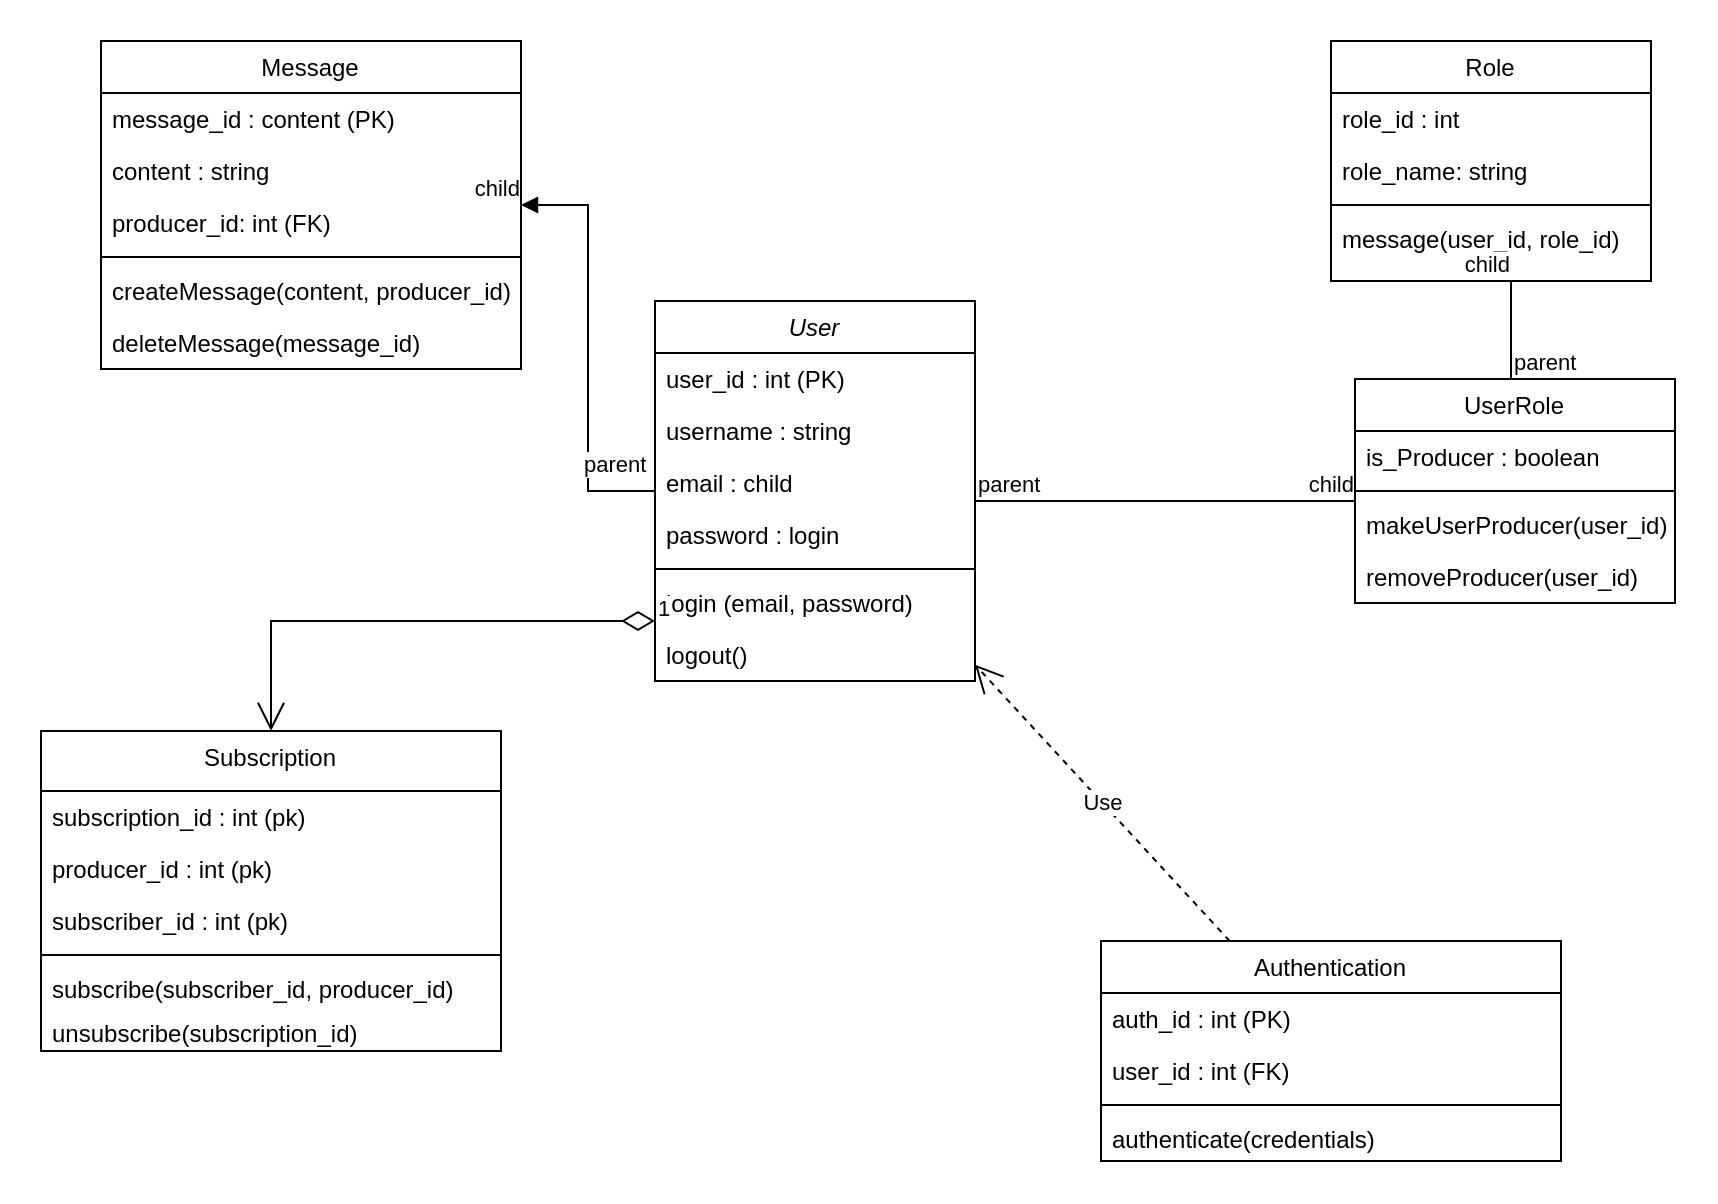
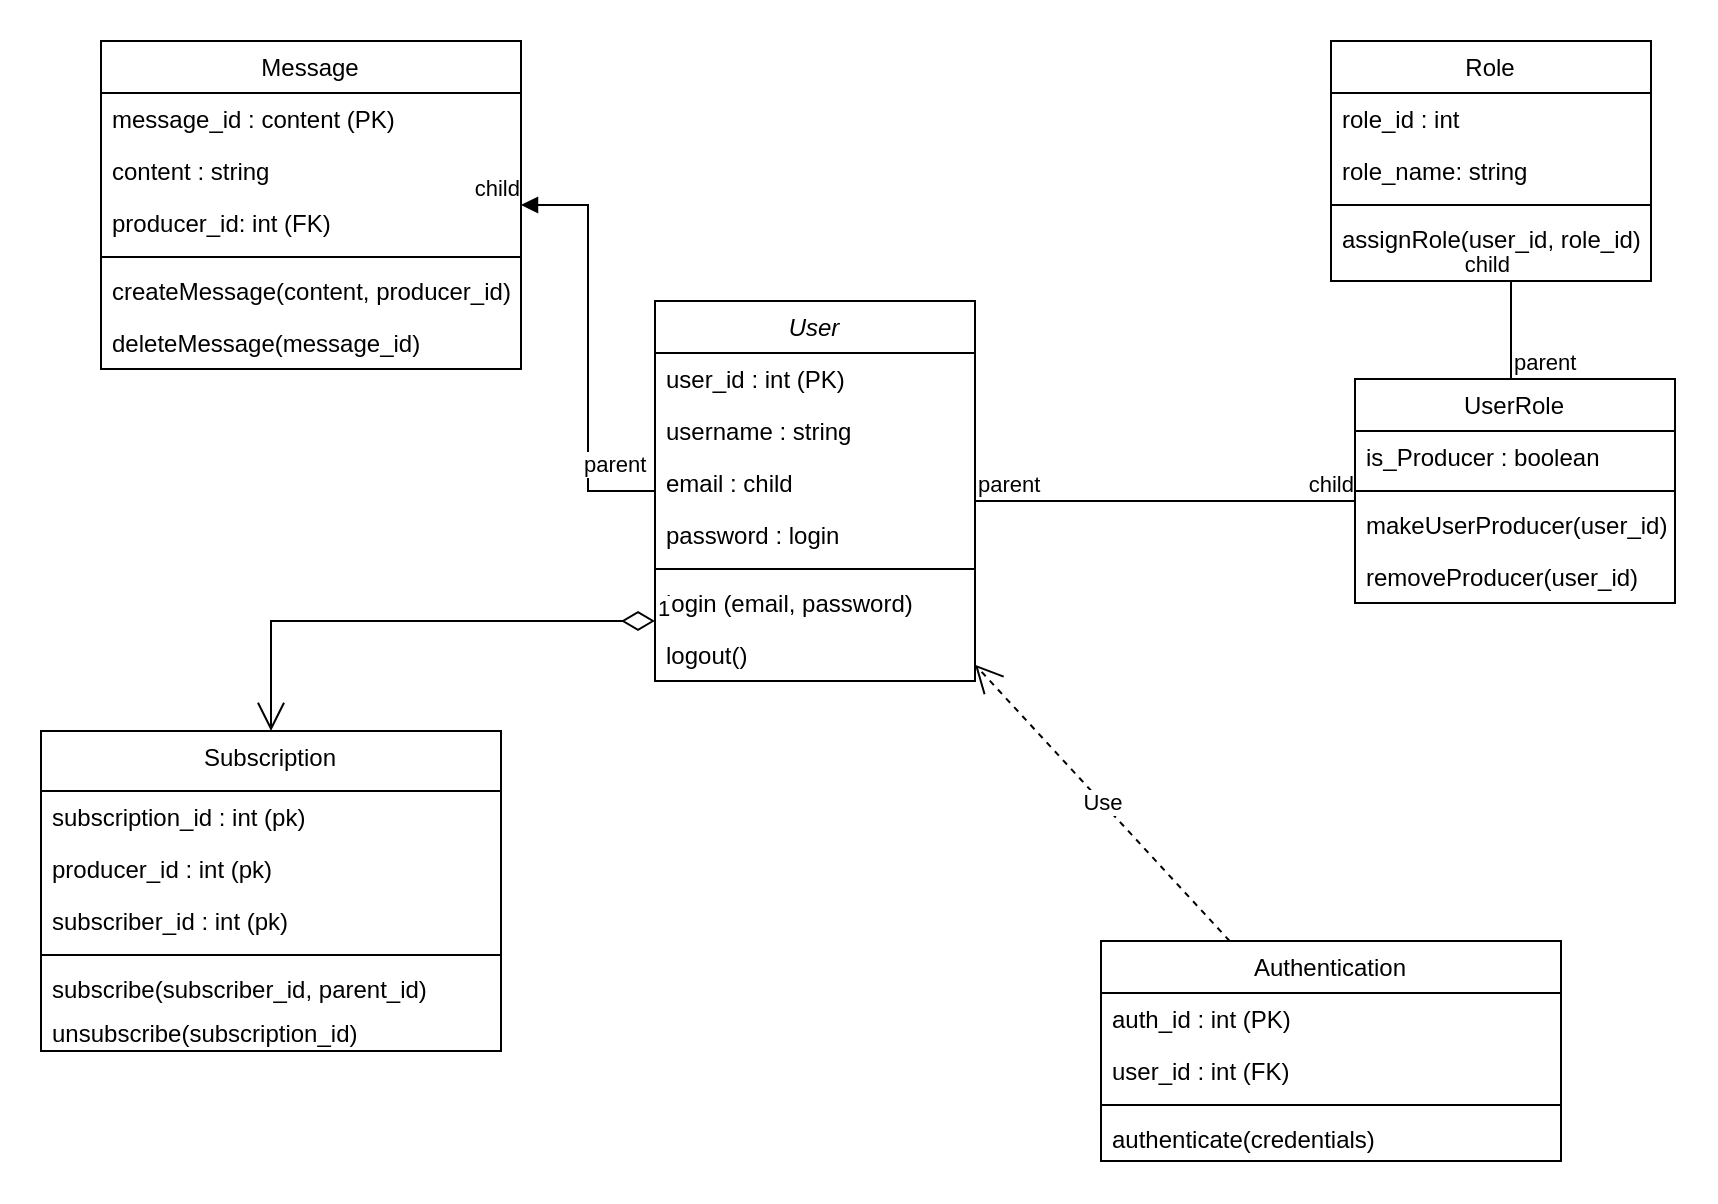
  <mxCell id="0" />
  <mxCell id="1" parent="0" />
  <mxCell id="2" value="User" style="swimlane;fontStyle=2;align=center;verticalAlign=top;childLayout=stackLayout;horizontal=1;startSize=26;horizontalStack=0;resizeParent=1;resizeLast=0;collapsible=1;marginBottom=0;rounded=0;shadow=0;strokeWidth=1;" parent="1" vertex="1"><mxGeometry x="327" y="150" width="160" height="190" as="geometry"><mxRectangle x="230" y="140" width="160" height="26" as="alternateBounds" /></mxGeometry></mxCell>
  <mxCell id="3" value="user_id : int (PK)" style="text;align=left;verticalAlign=top;spacingLeft=4;spacingRight=4;overflow=hidden;rotatable=0;points=[[0,0.5],[1,0.5]];portConstraint=eastwest;" parent="2" vertex="1"><mxGeometry y="26" width="160" height="26" as="geometry" /></mxCell>
  <mxCell id="4" value="username : string" style="text;align=left;verticalAlign=top;spacingLeft=4;spacingRight=4;overflow=hidden;rotatable=0;points=[[0,0.5],[1,0.5]];portConstraint=eastwest;rounded=0;shadow=0;html=0;" parent="2" vertex="1"><mxGeometry y="52" width="160" height="26" as="geometry" /></mxCell>
  <mxCell id="5" value="email : child" style="text;align=left;verticalAlign=top;spacingLeft=4;spacingRight=4;overflow=hidden;rotatable=0;points=[[0,0.5],[1,0.5]];portConstraint=eastwest;rounded=0;shadow=0;html=0;" parent="2" vertex="1"><mxGeometry y="78" width="160" height="26" as="geometry" /></mxCell>
  <mxCell id="6" value="password : login" style="text;align=left;verticalAlign=top;spacingLeft=4;spacingRight=4;overflow=hidden;rotatable=0;points=[[0,0.5],[1,0.5]];portConstraint=eastwest;rounded=0;shadow=0;html=0;" vertex="1" parent="2"><mxGeometry y="104" width="160" height="26" as="geometry" /></mxCell>
  <mxCell id="7" value="" style="line;html=1;strokeWidth=1;align=left;verticalAlign=middle;spacingTop=-1;spacingLeft=3;spacingRight=3;rotatable=0;labelPosition=right;points=[];portConstraint=eastwest;" parent="2" vertex="1"><mxGeometry y="130" width="160" height="8" as="geometry" /></mxCell>
  <mxCell id="8" value="login (email, password)" style="text;align=left;verticalAlign=top;spacingLeft=4;spacingRight=4;overflow=hidden;rotatable=0;points=[[0,0.5],[1,0.5]];portConstraint=eastwest;" parent="2" vertex="1"><mxGeometry y="138" width="160" height="26" as="geometry" /></mxCell>
  <mxCell id="9" value="logout()" style="text;align=left;verticalAlign=top;spacingLeft=4;spacingRight=4;overflow=hidden;rotatable=0;points=[[0,0.5],[1,0.5]];portConstraint=eastwest;" vertex="1" parent="2"><mxGeometry y="164" width="160" height="26" as="geometry" /></mxCell>
  <mxCell id="10" value="Message" style="swimlane;fontStyle=0;align=center;verticalAlign=top;childLayout=stackLayout;horizontal=1;startSize=26;horizontalStack=0;resizeParent=1;resizeLast=0;collapsible=1;marginBottom=0;rounded=0;shadow=0;strokeWidth=1;" parent="1" vertex="1"><mxGeometry x="50" y="20" width="210" height="164" as="geometry"><mxRectangle x="550" y="140" width="160" height="26" as="alternateBounds" /></mxGeometry></mxCell>
  <mxCell id="11" value="message_id : content (PK)   " style="text;align=left;verticalAlign=top;spacingLeft=4;spacingRight=4;overflow=hidden;rotatable=0;points=[[0,0.5],[1,0.5]];portConstraint=eastwest;" parent="10" vertex="1"><mxGeometry y="26" width="210" height="26" as="geometry" /></mxCell>
  <mxCell id="12" value="content : string    " style="text;align=left;verticalAlign=top;spacingLeft=4;spacingRight=4;overflow=hidden;rotatable=0;points=[[0,0.5],[1,0.5]];portConstraint=eastwest;" vertex="1" parent="10"><mxGeometry y="52" width="210" height="26" as="geometry" /></mxCell>
  <mxCell id="13" value="producer_id: int (FK)" style="text;align=left;verticalAlign=top;spacingLeft=4;spacingRight=4;overflow=hidden;rotatable=0;points=[[0,0.5],[1,0.5]];portConstraint=eastwest;" vertex="1" parent="10"><mxGeometry y="78" width="210" height="26" as="geometry" /></mxCell>
  <mxCell id="14" value="" style="line;html=1;strokeWidth=1;align=left;verticalAlign=middle;spacingTop=-1;spacingLeft=3;spacingRight=3;rotatable=0;labelPosition=right;points=[];portConstraint=eastwest;" parent="10" vertex="1"><mxGeometry y="104" width="210" height="8" as="geometry" /></mxCell>
  <mxCell id="15" value="createMessage(content, producer_id)" style="text;align=left;verticalAlign=top;spacingLeft=4;spacingRight=4;overflow=hidden;rotatable=0;points=[[0,0.5],[1,0.5]];portConstraint=eastwest;" parent="10" vertex="1"><mxGeometry y="112" width="210" height="26" as="geometry" /></mxCell>
  <mxCell id="16" value="deleteMessage(message_id)" style="text;align=left;verticalAlign=top;spacingLeft=4;spacingRight=4;overflow=hidden;rotatable=0;points=[[0,0.5],[1,0.5]];portConstraint=eastwest;" vertex="1" parent="10"><mxGeometry y="138" width="210" height="26" as="geometry" /></mxCell>
  <mxCell id="17" value="UserRole" style="swimlane;fontStyle=0;align=center;verticalAlign=top;childLayout=stackLayout;horizontal=1;startSize=26;horizontalStack=0;resizeParent=1;resizeLast=0;collapsible=1;marginBottom=0;rounded=0;shadow=0;strokeWidth=1;" vertex="1" parent="1"><mxGeometry x="677" y="189" width="160" height="112" as="geometry"><mxRectangle x="550" y="140" width="160" height="26" as="alternateBounds" /></mxGeometry></mxCell>
  <mxCell id="18" value="is_Producer : boolean" style="text;align=left;verticalAlign=top;spacingLeft=4;spacingRight=4;overflow=hidden;rotatable=0;points=[[0,0.5],[1,0.5]];portConstraint=eastwest;" vertex="1" parent="17"><mxGeometry y="26" width="160" height="26" as="geometry" /></mxCell>
  <mxCell id="19" value="" style="line;html=1;strokeWidth=1;align=left;verticalAlign=middle;spacingTop=-1;spacingLeft=3;spacingRight=3;rotatable=0;labelPosition=right;points=[];portConstraint=eastwest;" vertex="1" parent="17"><mxGeometry y="52" width="160" height="8" as="geometry" /></mxCell>
  <mxCell id="20" value="makeUserProducer(user_id)" style="text;align=left;verticalAlign=top;spacingLeft=4;spacingRight=4;overflow=hidden;rotatable=0;points=[[0,0.5],[1,0.5]];portConstraint=eastwest;" vertex="1" parent="17"><mxGeometry y="60" width="160" height="26" as="geometry" /></mxCell>
  <mxCell id="21" value="removeProducer(user_id)" style="text;align=left;verticalAlign=top;spacingLeft=4;spacingRight=4;overflow=hidden;rotatable=0;points=[[0,0.5],[1,0.5]];portConstraint=eastwest;" vertex="1" parent="17"><mxGeometry y="86" width="160" height="26" as="geometry" /></mxCell>
  <mxCell id="22" value="Role" style="swimlane;fontStyle=0;align=center;verticalAlign=top;childLayout=stackLayout;horizontal=1;startSize=26;horizontalStack=0;resizeParent=1;resizeLast=0;collapsible=1;marginBottom=0;rounded=0;shadow=0;strokeWidth=1;" vertex="1" parent="1"><mxGeometry x="665" y="20" width="160" height="120" as="geometry"><mxRectangle x="550" y="140" width="160" height="26" as="alternateBounds" /></mxGeometry></mxCell>
  <mxCell id="23" value="role_id : int " style="text;align=left;verticalAlign=top;spacingLeft=4;spacingRight=4;overflow=hidden;rotatable=0;points=[[0,0.5],[1,0.5]];portConstraint=eastwest;" vertex="1" parent="22"><mxGeometry y="26" width="160" height="26" as="geometry" /></mxCell>
  <mxCell id="24" value="role_name: string" style="text;align=left;verticalAlign=top;spacingLeft=4;spacingRight=4;overflow=hidden;rotatable=0;points=[[0,0.5],[1,0.5]];portConstraint=eastwest;" vertex="1" parent="22"><mxGeometry y="52" width="160" height="26" as="geometry" /></mxCell>
  <mxCell id="25" value="" style="line;html=1;strokeWidth=1;align=left;verticalAlign=middle;spacingTop=-1;spacingLeft=3;spacingRight=3;rotatable=0;labelPosition=right;points=[];portConstraint=eastwest;" vertex="1" parent="22"><mxGeometry y="78" width="160" height="8" as="geometry" /></mxCell>
- <mxCell id="26" value="message(user_id, role_id)" style="text;align=left;verticalAlign=top;spacingLeft=4;spacingRight=4;overflow=hidden;rotatable=0;points=[[0,0.5],[1,0.5]];portConstraint=eastwest;" vertex="1" parent="22"><mxGeometry y="86" width="160" height="26" as="geometry" /></mxCell>
+ <mxCell id="26" value="assignRole(user_id, role_id)" style="text;align=left;verticalAlign=top;spacingLeft=4;spacingRight=4;overflow=hidden;rotatable=0;points=[[0,0.5],[1,0.5]];portConstraint=eastwest;" vertex="1" parent="22"><mxGeometry y="86" width="160" height="26" as="geometry" /></mxCell>
  <mxCell id="27" value="Subscription" style="swimlane;fontStyle=0;align=center;verticalAlign=top;childLayout=stackLayout;horizontal=1;startSize=30;horizontalStack=0;resizeParent=1;resizeLast=0;collapsible=1;marginBottom=0;rounded=0;shadow=0;strokeWidth=1;" vertex="1" parent="1"><mxGeometry x="20" y="365" width="230" height="160" as="geometry"><mxRectangle x="550" y="140" width="160" height="26" as="alternateBounds" /></mxGeometry></mxCell>
  <mxCell id="28" value="subscription_id : int (pk)" style="text;align=left;verticalAlign=top;spacingLeft=4;spacingRight=4;overflow=hidden;rotatable=0;points=[[0,0.5],[1,0.5]];portConstraint=eastwest;" vertex="1" parent="27"><mxGeometry y="30" width="230" height="26" as="geometry" /></mxCell>
  <mxCell id="29" value="producer_id : int (pk)" style="text;align=left;verticalAlign=top;spacingLeft=4;spacingRight=4;overflow=hidden;rotatable=0;points=[[0,0.5],[1,0.5]];portConstraint=eastwest;" vertex="1" parent="27"><mxGeometry y="56" width="230" height="26" as="geometry" /></mxCell>
  <mxCell id="30" value="subscriber_id : int (pk)" style="text;align=left;verticalAlign=top;spacingLeft=4;spacingRight=4;overflow=hidden;rotatable=0;points=[[0,0.5],[1,0.5]];portConstraint=eastwest;" vertex="1" parent="27"><mxGeometry y="82" width="230" height="26" as="geometry" /></mxCell>
  <mxCell id="31" value="" style="line;html=1;strokeWidth=1;align=left;verticalAlign=middle;spacingTop=-1;spacingLeft=3;spacingRight=3;rotatable=0;labelPosition=right;points=[];portConstraint=eastwest;" vertex="1" parent="27"><mxGeometry y="108" width="230" height="8" as="geometry" /></mxCell>
- <mxCell id="32" value="subscribe(subscriber_id, producer_id)" style="text;align=left;verticalAlign=top;spacingLeft=4;spacingRight=4;overflow=hidden;rotatable=0;points=[[0,0.5],[1,0.5]];portConstraint=eastwest;" vertex="1" parent="27"><mxGeometry y="116" width="230" height="22" as="geometry" /></mxCell>
+ <mxCell id="32" value="subscribe(subscriber_id, parent_id)" style="text;align=left;verticalAlign=top;spacingLeft=4;spacingRight=4;overflow=hidden;rotatable=0;points=[[0,0.5],[1,0.5]];portConstraint=eastwest;" vertex="1" parent="27"><mxGeometry y="116" width="230" height="22" as="geometry" /></mxCell>
  <mxCell id="33" value="unsubscribe(subscription_id)" style="text;align=left;verticalAlign=top;spacingLeft=4;spacingRight=4;overflow=hidden;rotatable=0;points=[[0,0.5],[1,0.5]];portConstraint=eastwest;" vertex="1" parent="27"><mxGeometry y="138" width="230" height="22" as="geometry" /></mxCell>
  <mxCell id="34" value="Authentication" style="swimlane;fontStyle=0;align=center;verticalAlign=top;childLayout=stackLayout;horizontal=1;startSize=26;horizontalStack=0;resizeParent=1;resizeLast=0;collapsible=1;marginBottom=0;rounded=0;shadow=0;strokeWidth=1;" vertex="1" parent="1"><mxGeometry x="550" y="470" width="230" height="110" as="geometry"><mxRectangle x="550" y="140" width="160" height="26" as="alternateBounds" /></mxGeometry></mxCell>
  <mxCell id="35" value="auth_id : int (PK)" style="text;align=left;verticalAlign=top;spacingLeft=4;spacingRight=4;overflow=hidden;rotatable=0;points=[[0,0.5],[1,0.5]];portConstraint=eastwest;" vertex="1" parent="34"><mxGeometry y="26" width="230" height="26" as="geometry" /></mxCell>
  <mxCell id="36" value="user_id : int (FK)" style="text;align=left;verticalAlign=top;spacingLeft=4;spacingRight=4;overflow=hidden;rotatable=0;points=[[0,0.5],[1,0.5]];portConstraint=eastwest;" vertex="1" parent="34"><mxGeometry y="52" width="230" height="26" as="geometry" /></mxCell>
  <mxCell id="37" value="" style="line;html=1;strokeWidth=1;align=left;verticalAlign=middle;spacingTop=-1;spacingLeft=3;spacingRight=3;rotatable=0;labelPosition=right;points=[];portConstraint=eastwest;" vertex="1" parent="34"><mxGeometry y="78" width="230" height="8" as="geometry" /></mxCell>
  <mxCell id="38" value="authenticate(credentials)" style="text;align=left;verticalAlign=top;spacingLeft=4;spacingRight=4;overflow=hidden;rotatable=0;points=[[0,0.5],[1,0.5]];portConstraint=eastwest;" vertex="1" parent="34"><mxGeometry y="86" width="230" height="22" as="geometry" /></mxCell>
  <mxCell id="39" value="" style="endArrow=none;html=1;edgeStyle=orthogonalEdgeStyle;rounded=0;" edge="1" parent="1" source="2" target="17"><mxGeometry relative="1" as="geometry"><mxPoint x="527" y="490" as="sourcePoint" /><mxPoint x="647" y="420" as="targetPoint" /><Array as="points"><mxPoint x="577" y="250" /><mxPoint x="577" y="250" /></Array></mxGeometry></mxCell>
  <mxCell id="40" value="parent" style="edgeLabel;resizable=0;html=1;align=left;verticalAlign=bottom;" connectable="0" vertex="1" parent="39"><mxGeometry x="-1" relative="1" as="geometry" /></mxCell>
  <mxCell id="41" value="child" style="edgeLabel;resizable=0;html=1;align=right;verticalAlign=bottom;" connectable="0" vertex="1" parent="39"><mxGeometry x="1" relative="1" as="geometry" /></mxCell>
  <mxCell id="42" value="1" style="endArrow=open;html=1;endSize=12;startArrow=diamondThin;startSize=14;startFill=0;edgeStyle=orthogonalEdgeStyle;align=left;verticalAlign=bottom;rounded=0;" edge="1" parent="1" source="2" target="27"><mxGeometry x="-1" y="3" relative="1" as="geometry"><mxPoint x="487" y="420" as="sourcePoint" /><mxPoint x="647" y="420" as="targetPoint" /><Array as="points"><mxPoint x="237" y="310" /><mxPoint x="237" y="310" /></Array></mxGeometry></mxCell>
  <mxCell id="43" value="Use" style="endArrow=open;endSize=12;dashed=1;html=1;rounded=0;" edge="1" parent="1" source="34" target="2"><mxGeometry width="160" relative="1" as="geometry"><mxPoint x="497" y="340" as="sourcePoint" /><mxPoint x="657" y="340" as="targetPoint" /></mxGeometry></mxCell>
  <mxCell id="44" value="" style="endArrow=block;html=1;edgeStyle=orthogonalEdgeStyle;rounded=0;" edge="1" parent="1" source="2" target="10"><mxGeometry relative="1" as="geometry"><mxPoint x="497" y="410" as="sourcePoint" /><mxPoint x="657" y="410" as="targetPoint" /></mxGeometry></mxCell>
  <mxCell id="45" value="parent" style="edgeLabel;resizable=0;html=1;align=left;verticalAlign=bottom;" connectable="0" vertex="1" parent="44"><mxGeometry x="-1" relative="1" as="geometry"><mxPoint x="-37" y="-5" as="offset" /></mxGeometry></mxCell>
  <mxCell id="46" value="child" style="edgeLabel;resizable=0;html=1;align=right;verticalAlign=bottom;" connectable="0" vertex="1" parent="44"><mxGeometry x="1" relative="1" as="geometry" /></mxCell>
  <mxCell id="47" value="" style="endArrow=none;html=1;edgeStyle=orthogonalEdgeStyle;rounded=0;" edge="1" parent="1" source="17" target="22"><mxGeometry relative="1" as="geometry"><mxPoint x="257" y="210" as="sourcePoint" /><mxPoint x="417" y="210" as="targetPoint" /><Array as="points"><mxPoint x="755" y="175" /><mxPoint x="755" y="175" /></Array></mxGeometry></mxCell>
  <mxCell id="48" value="parent" style="edgeLabel;resizable=0;html=1;align=left;verticalAlign=bottom;" connectable="0" vertex="1" parent="47"><mxGeometry x="-1" relative="1" as="geometry" /></mxCell>
  <mxCell id="49" value="child" style="edgeLabel;resizable=0;html=1;align=right;verticalAlign=bottom;" connectable="0" vertex="1" parent="47"><mxGeometry x="1" relative="1" as="geometry" /></mxCell>
